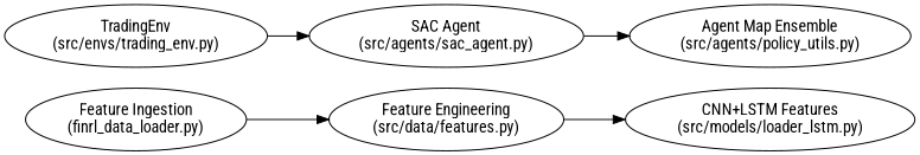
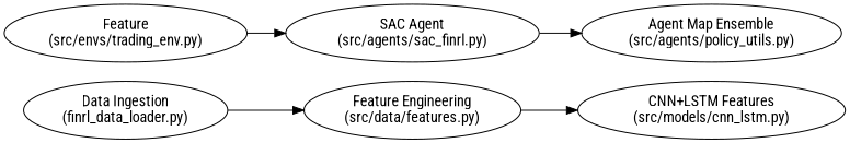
  digraph {
    fontname="Roboto Condensed"
    rankdir=LR
    node [fontname="Roboto Condensed"]
    edge [fontname="Roboto Condensed"]
-   n1 [label="Feature Ingestion\n(finrl_data_loader.py)"]
+   n1 [label="Data Ingestion\n(finrl_data_loader.py)"]
    n2 [label="Feature Engineering\n(src/data/features.py)"]
-   n3 [label="CNN+LSTM Features\n(src/models/loader_lstm.py)"]
-   n4 [label="TradingEnv\n(src/envs/trading_env.py)"]
-   n5 [label="SAC Agent\n(src/agents/sac_agent.py)"]
+   n3 [label="CNN+LSTM Features\n(src/models/cnn_lstm.py)"]
+   n4 [label="Feature\n(src/envs/trading_env.py)"]
+   n5 [label="SAC Agent\n(src/agents/sac_finrl.py)"]
    n6 [label="Agent Map Ensemble\n(src/agents/policy_utils.py)"]
    n1 -> n2
    n2 -> n3
    n4 -> n5
    n5 -> n6
  }
